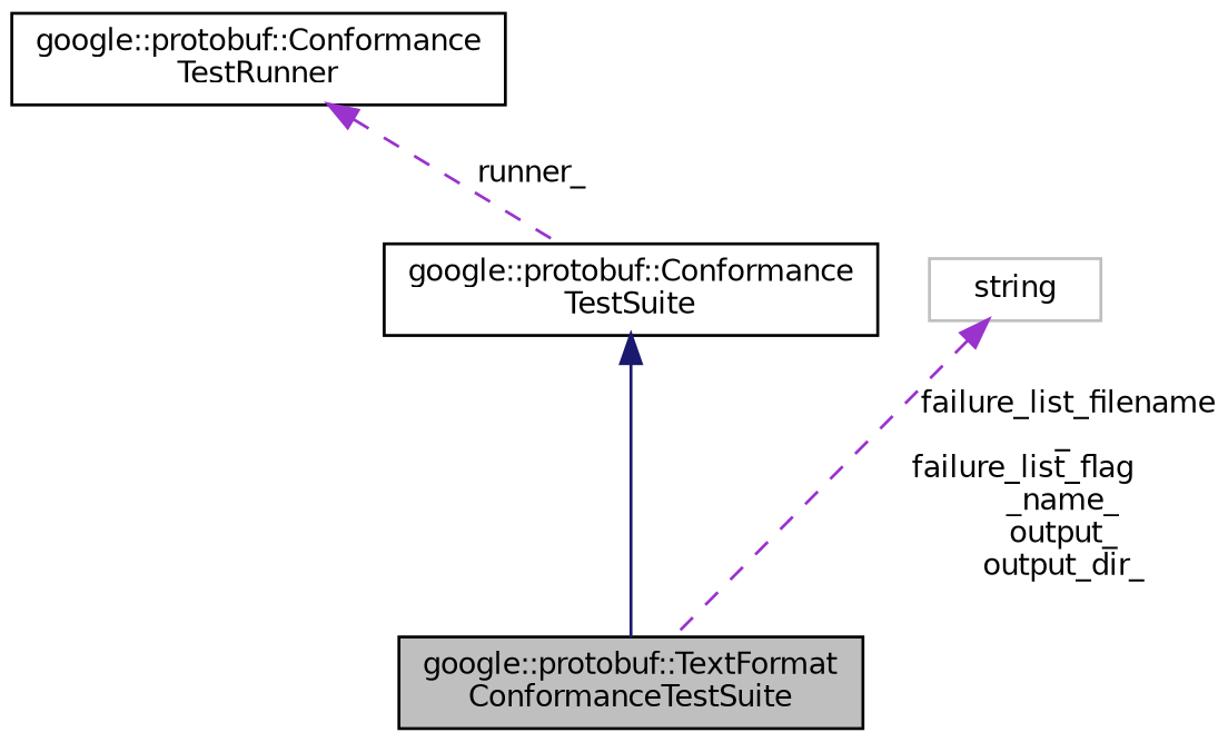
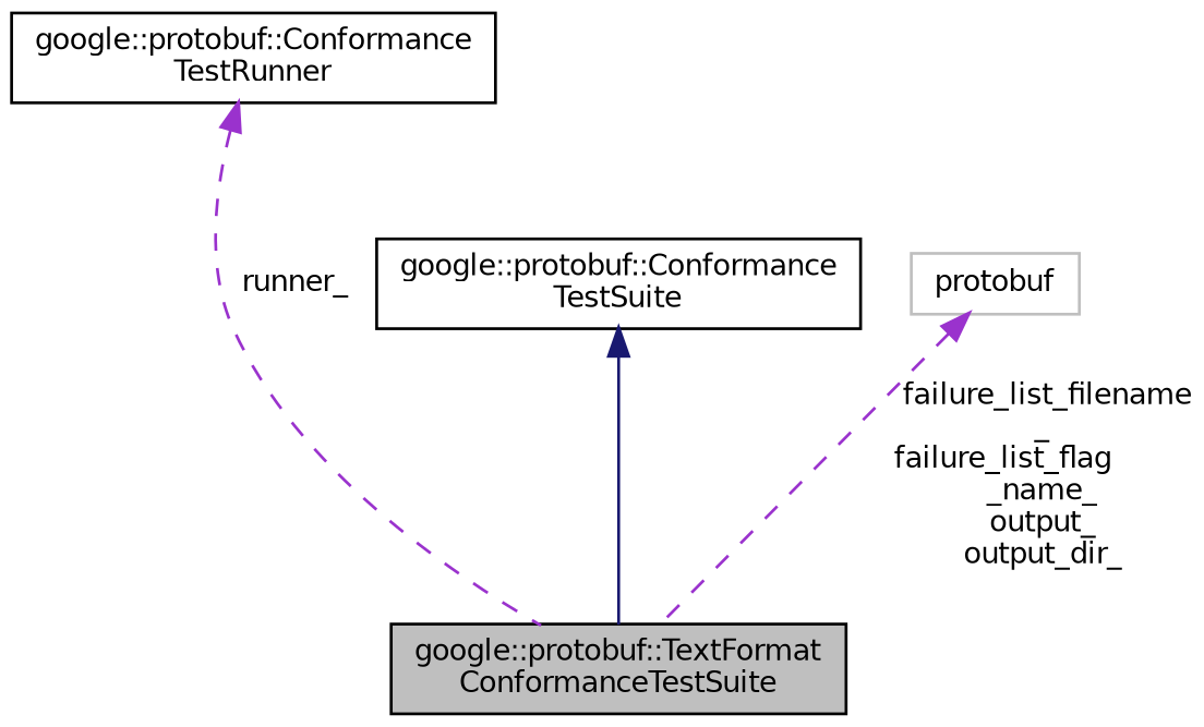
  digraph {
    node [color=black fillcolor=white fontname=Helvetica fontsize=10 shape=record style=filled]
    edge [color=darkorchid3 dir=back fontname=Helvetica fontsize=10 labelfontname=Helvetica labelfontsize=10 style=dashed]
    n1 [fillcolor=grey75 fontcolor=black height=0.2 label="google::protobuf::TextFormat\lConformanceTestSuite" width=0.4]
    n2 [height=0.2 label="google::protobuf::Conformance\lTestSuite" width=0.4]
-   n3 [color=grey75 height=0.2 label=string width=0.4]
+   n3 [color=grey75 height=0.2 label=protobuf width=0.4]
    n4 [height=0.2 label="google::protobuf::Conformance\lTestRunner" width=0.4]
    n2 -> n1 [color=midnightblue style=solid]
    n3 -> n1 [label=" failure_list_filename\l_\nfailure_list_flag\l_name_\noutput_\noutput_dir_"]
-   n4 -> n2 [label=" runner_"]
+   n4 -> n1 [label=" runner_"]
  }
